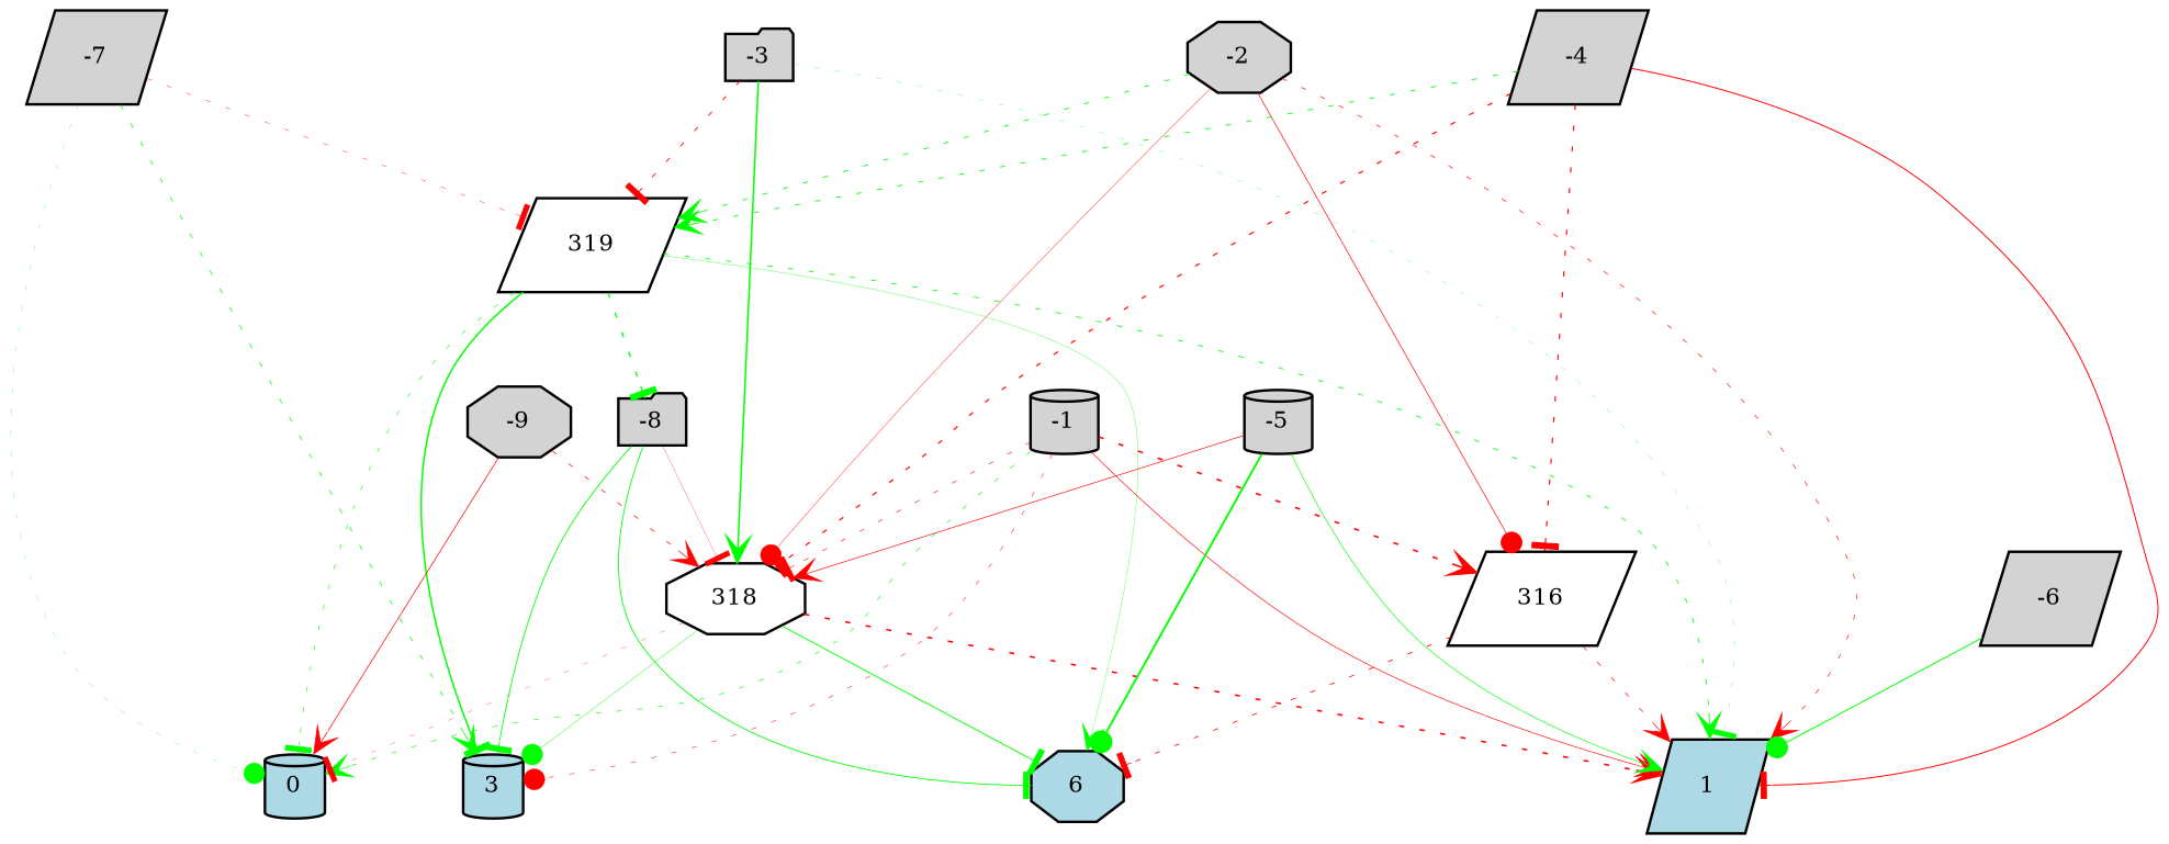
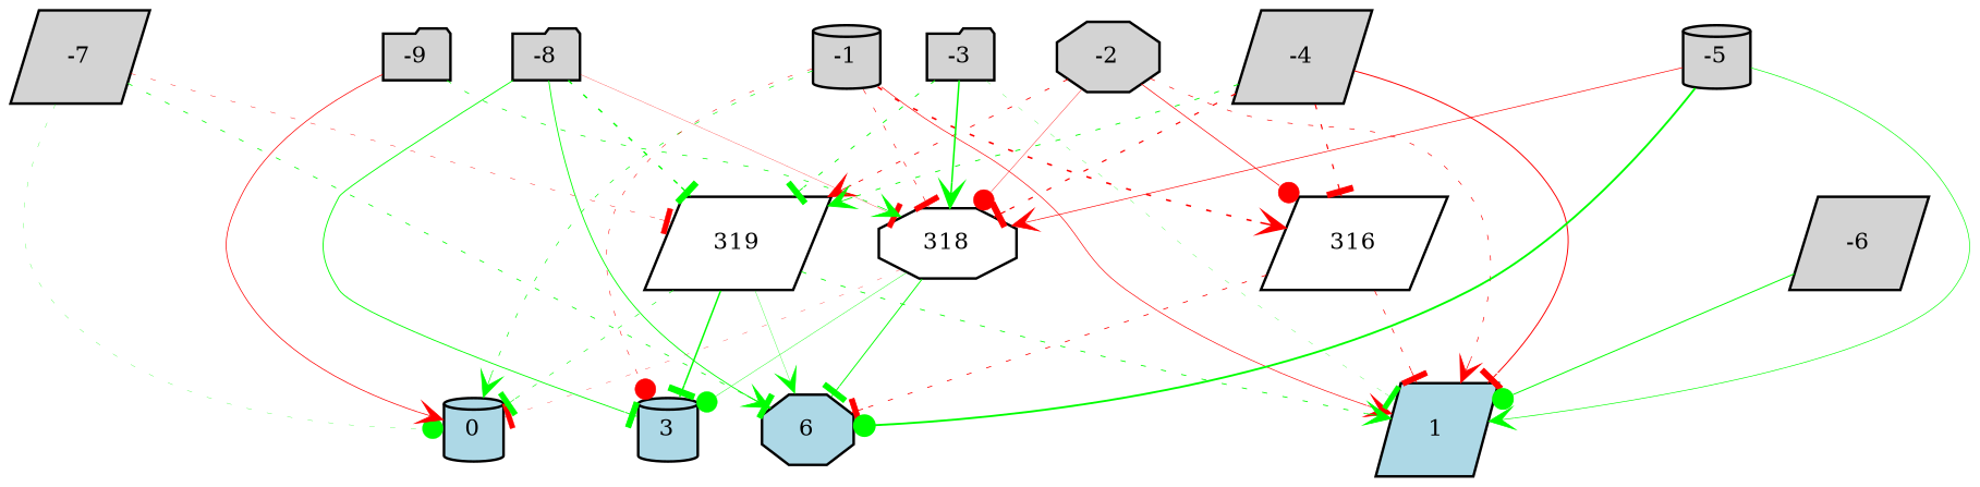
  digraph {
    node [fillcolor=lightgray fontsize=9 shape=parallelogram style=filled]
    edge [arrowhead=vee color=green style=dotted]
    -1 [height=0.2 shape=cylinder width=0.2]
    0 [fillcolor=lightblue height=0.2 shape=cylinder width=0.2]
    1 [fillcolor=lightblue height=0.2 width=0.2]
    3 [fillcolor=lightblue height=0.2 shape=cylinder width=0.2]
    316 [fillcolor=white height=0.2 width=0.2]
    318 [fillcolor=white height=0.2 shape=octagon width=0.2]
    n7 [fillcolor=lightblue height=0.2 label=6 shape=octagon width=0.2]
    -2 [height=0.2 shape=octagon width=0.2]
    319 [fillcolor=white height=0.2 width=0.2]
    -3 [height=0.2 shape=folder width=0.2]
    -4 [height=0.2 width=0.2]
    -5 [height=0.2 shape=cylinder width=0.2]
    -6 [height=0.2 width=0.2]
    -7 [height=0.2 width=0.2]
    -8 [height=0.2 shape=folder width=0.2]
-   -9 [height=0.2 shape=octagon width=0.2]
+   -9 [height=0.2 shape=folder width=0.2]
    -1 -> 0 [penwidth=0.2639565530436334]
    -1 -> 1 [color=red penwidth=0.26258562570992655 style=solid]
    -1 -> 3 [arrowhead=dot color=red penwidth=0.20604626379328128]
    -1 -> 316 [color=red penwidth=0.6495751974598473]
    -1 -> 318 [arrowhead=tee color=red penwidth=0.2453582678372975]
-   316 -> 1 [color=red penwidth=0.2854746126227157]
+   316 -> 1 [arrowhead=tee color=red penwidth=0.2854746126227157]
    316 -> n7 [arrowhead=tee color=red penwidth=0.32057083959709365]
    318 -> 0 [arrowhead=tee color=red penwidth=0.11741783293248881]
-   318 -> 1 [color=red penwidth=0.6335348933290701]
    318 -> 3 [arrowhead=dot penwidth=0.16406667591934937 style=solid]
    318 -> n7 [arrowhead=tee penwidth=0.3780000997666757 style=solid]
    -2 -> 1 [color=red penwidth=0.26839245919554944]
    -2 -> 316 [arrowhead=dot color=red penwidth=0.2800505170956875 style=solid]
    -2 -> 318 [arrowhead=dot color=red penwidth=0.1601088157319606 style=solid]
-   -2 -> 319 [penwidth=0.35049483613903887]
+   -2 -> 319 [color=red penwidth=0.35049483613903887]
    319 -> 0 [arrowhead=tee penwidth=0.23927131755835793]
    319 -> 1 [penwidth=0.34095227490244395]
    319 -> 3 [arrowhead=tee penwidth=0.6100683857254667 style=solid]
    319 -> n7 [penwidth=0.12944918164704758 style=solid]
    -3 -> 1 [arrowhead=tee penwidth=0.11581541596316078]
    -3 -> 318 [penwidth=0.6198185329805151 style=solid]
-   -3 -> 319 [arrowhead=tee color=red penwidth=0.3657749659751043]
+   -3 -> 319 [arrowhead=tee penwidth=0.3657749659751043]
    -4 -> 1 [arrowhead=tee color=red penwidth=0.39835652086526596 style=solid]
    -4 -> 316 [arrowhead=tee color=red penwidth=0.47613733005612513]
    -4 -> 318 [arrowhead=tee color=red penwidth=0.4859743336448139]
    -4 -> 319 [penwidth=0.35767570958110295]
    -5 -> 1 [penwidth=0.26132277358372913 style=solid]
    -5 -> 318 [color=red penwidth=0.2652385162242746 style=solid]
    -5 -> n7 [arrowhead=dot penwidth=0.7810460665223429 style=solid]
    -6 -> 1 [arrowhead=dot penwidth=0.3981827614124841 style=solid]
    -7 -> 0 [arrowhead=dot penwidth=0.11367407337584237]
-   -7 -> 3 [penwidth=0.31804966810991886]
+   -7 -> n7 [penwidth=0.31804966810991886]
    -7 -> 319 [arrowhead=tee color=red penwidth=0.1627939987026461]
    -8 -> 3 [arrowhead=tee penwidth=0.35868152243527696 style=solid]
    -8 -> 318 [arrowhead=tee color=red penwidth=0.10899598098841537 style=solid]
    -8 -> n7 [arrowhead=tee penwidth=0.3532158288893198 style=solid]
-   319 -> -8 [arrowhead=tee penwidth=0.5533757983446577]
+   -8 -> 319 [arrowhead=tee penwidth=0.5533757983446577]
    -9 -> 0 [color=red penwidth=0.2931554250354221 style=solid]
-   -9 -> 318 [color=red penwidth=0.29390132765094146]
+   -9 -> 318 [penwidth=0.29390132765094146]
  }
